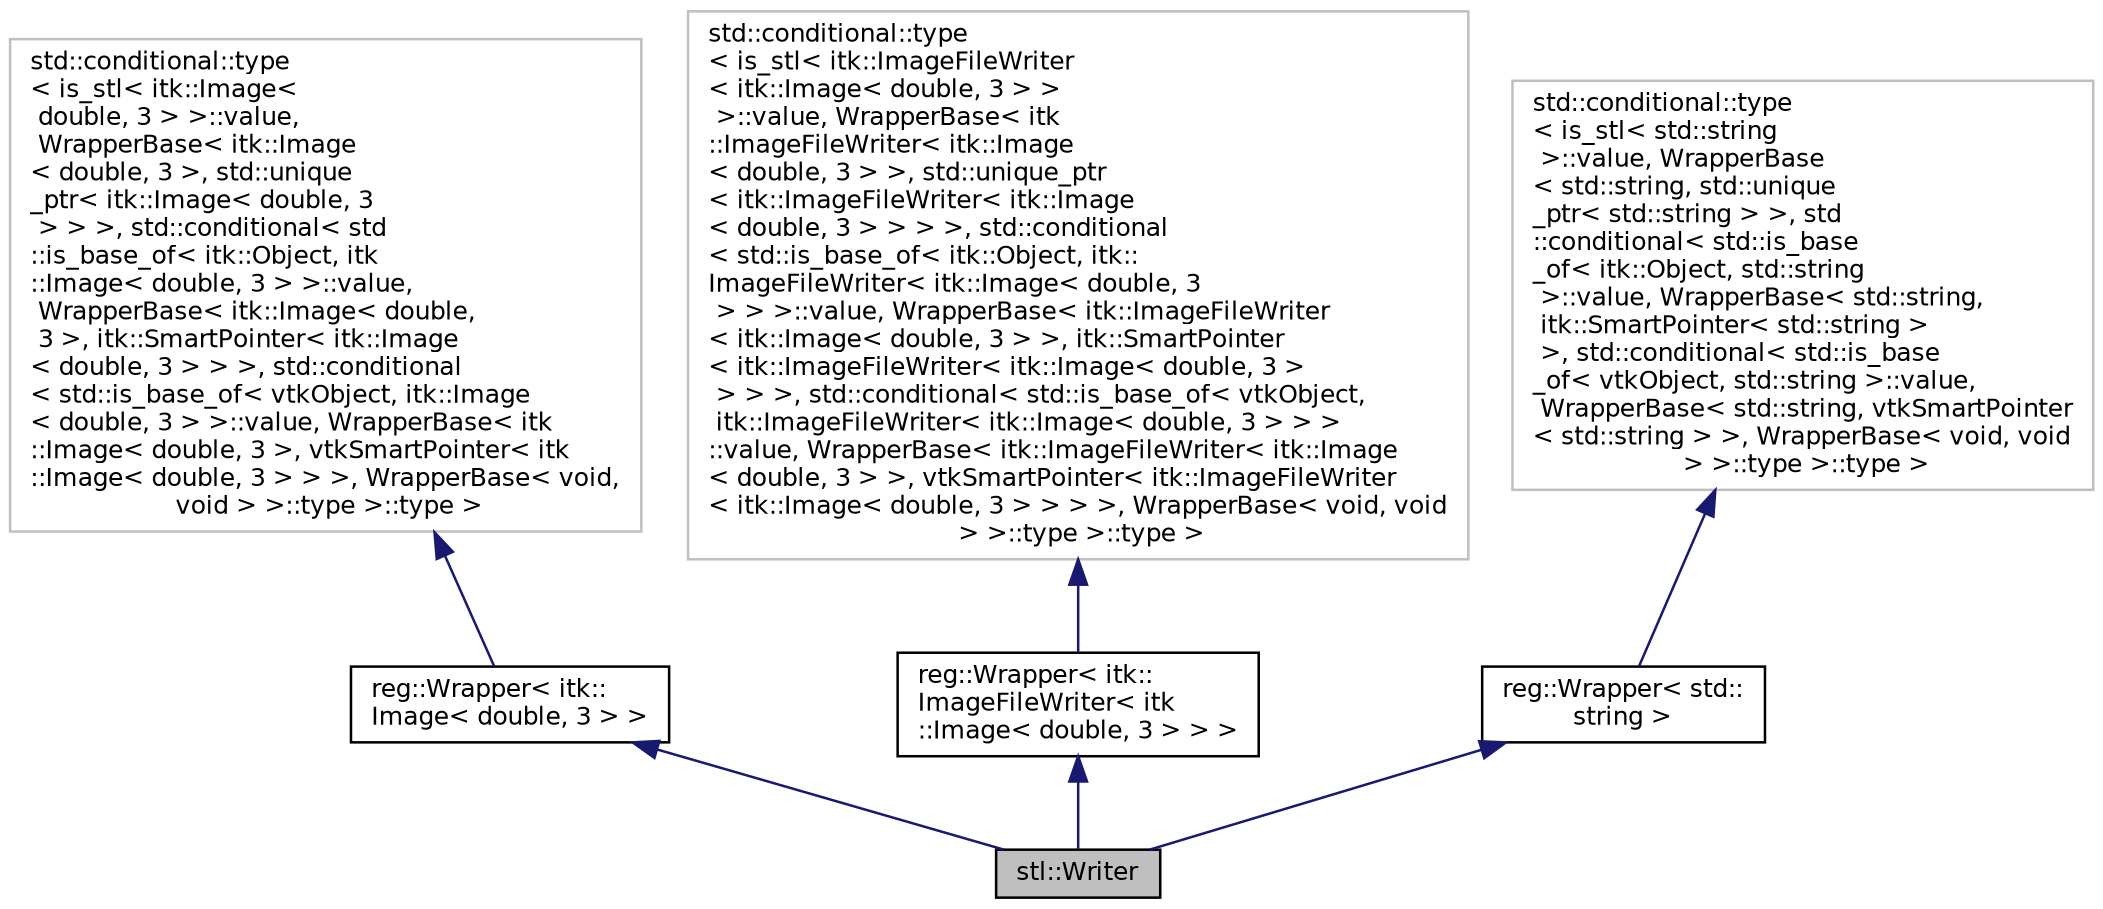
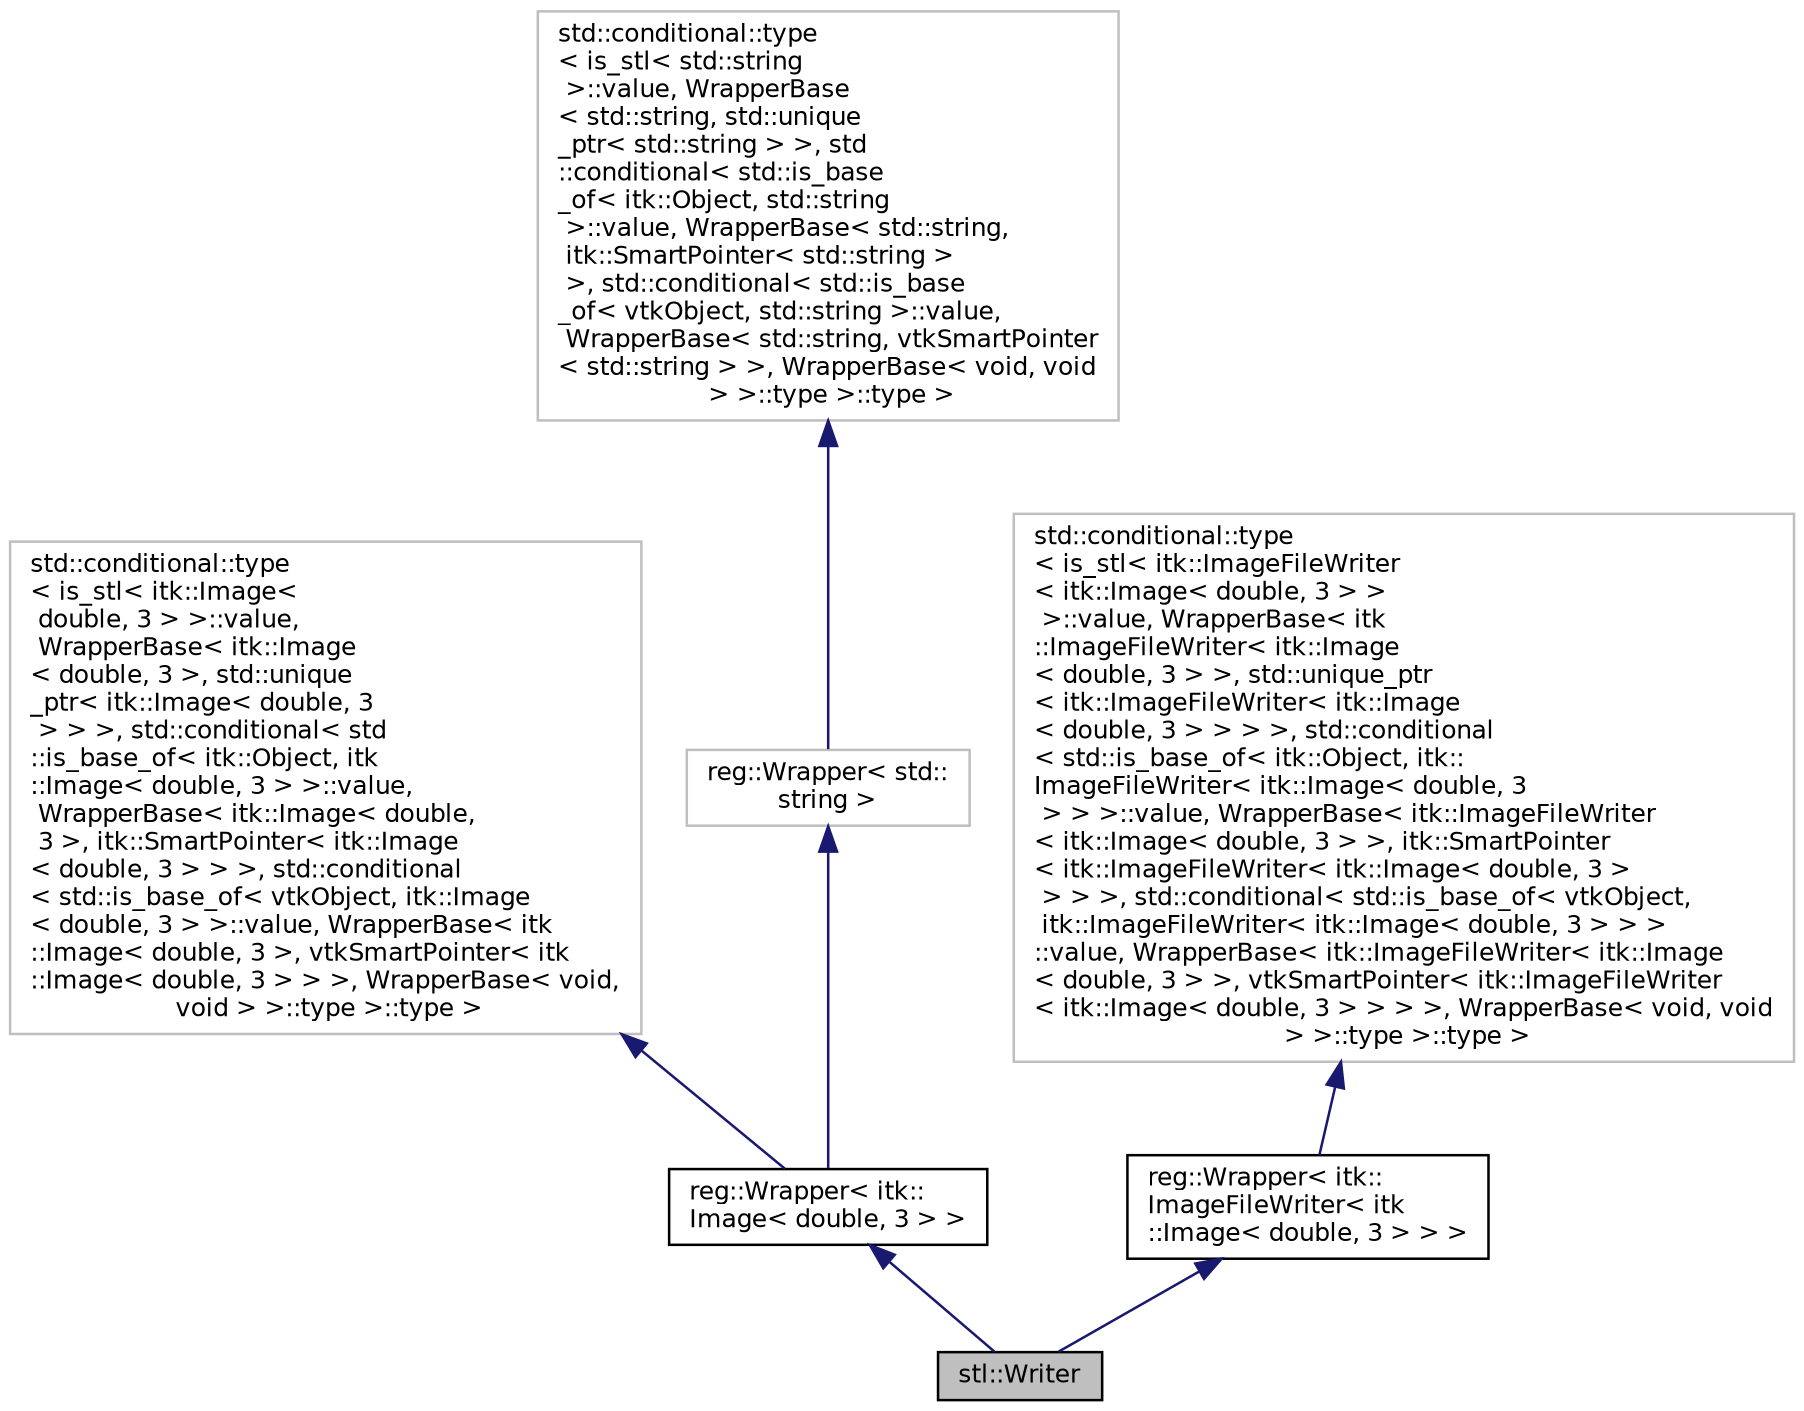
  digraph {
    rankdir=TB
    node [color=black fillcolor=white fontname=Helvetica fontsize=10 shape=record style=filled]
    edge [color=midnightblue dir=back fontname=Helvetica fontsize=10 labelfontname=Helvetica labelfontsize=10 style=solid]
    n1 [fillcolor=grey75 fontcolor=black height=0.2 label="stl::Writer" width=0.4]
    n2 [height=0.2 label="reg::Wrapper\< itk::\lImage\< double, 3 \> \>" width=0.4]
    n3 [color=grey75 height=0.2 label="std::conditional::type\l\< is_stl\< itk::Image\<\l double, 3 \> \>::value,\l WrapperBase\< itk::Image\l\< double, 3 \>, std::unique\l_ptr\< itk::Image\< double, 3\l \> \> \>, std::conditional\< std\l::is_base_of\< itk::Object, itk\l::Image\< double, 3 \> \>::value,\l WrapperBase\< itk::Image\< double,\l 3 \>, itk::SmartPointer\< itk::Image\l\< double, 3 \> \> \>, std::conditional\l\< std::is_base_of\< vtkObject, itk::Image\l\< double, 3 \> \>::value, WrapperBase\< itk\l::Image\< double, 3 \>, vtkSmartPointer\< itk\l::Image\< double, 3 \> \> \>, WrapperBase\< void,\l void \> \>::type \>::type \>" width=0.4]
    n4 [height=0.2 label="reg::Wrapper\< itk::\lImageFileWriter\< itk\l::Image\< double, 3 \> \> \>" width=0.4]
    n5 [color=grey75 height=0.2 label="std::conditional::type\l\< is_stl\< itk::ImageFileWriter\l\< itk::Image\< double, 3 \> \>\l \>::value, WrapperBase\< itk\l::ImageFileWriter\< itk::Image\l\< double, 3 \> \>, std::unique_ptr\l\< itk::ImageFileWriter\< itk::Image\l\< double, 3 \> \> \> \>, std::conditional\l\< std::is_base_of\< itk::Object, itk::\lImageFileWriter\< itk::Image\< double, 3\l \> \> \>::value, WrapperBase\< itk::ImageFileWriter\l\< itk::Image\< double, 3 \> \>, itk::SmartPointer\l\< itk::ImageFileWriter\< itk::Image\< double, 3 \>\l \> \> \>, std::conditional\< std::is_base_of\< vtkObject,\l itk::ImageFileWriter\< itk::Image\< double, 3 \> \> \>\l::value, WrapperBase\< itk::ImageFileWriter\< itk::Image\l\< double, 3 \> \>, vtkSmartPointer\< itk::ImageFileWriter\l\< itk::Image\< double, 3 \> \> \> \>, WrapperBase\< void, void\l \> \>::type \>::type \>" width=0.4]
-   n6 [height=0.2 label="reg::Wrapper\< std::\lstring \>" width=0.4]
+   n6 [color=grey75 height=0.2 label="reg::Wrapper\< std::\lstring \>" width=0.4]
    n7 [color=grey75 height=0.2 label="std::conditional::type\l\< is_stl\< std::string\l \>::value, WrapperBase\l\< std::string, std::unique\l_ptr\< std::string \> \>, std\l::conditional\< std::is_base\l_of\< itk::Object, std::string\l \>::value, WrapperBase\< std::string,\l itk::SmartPointer\< std::string \>\l \>, std::conditional\< std::is_base\l_of\< vtkObject, std::string \>::value,\l WrapperBase\< std::string, vtkSmartPointer\l\< std::string \> \>, WrapperBase\< void, void\l \> \>::type \>::type \>" width=0.4]
    n2 -> n1
    n3 -> n2
    n4 -> n1
    n5 -> n4
-   n6 -> n1
+   n6 -> n2
    n7 -> n6
  }
